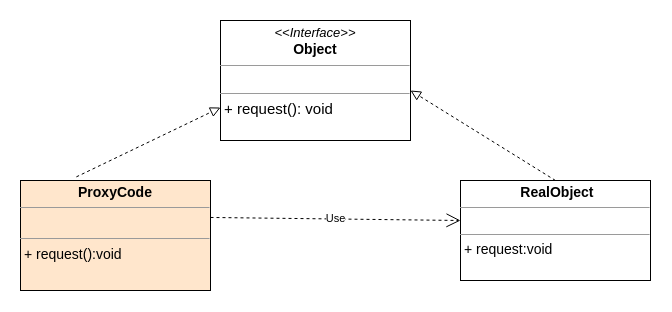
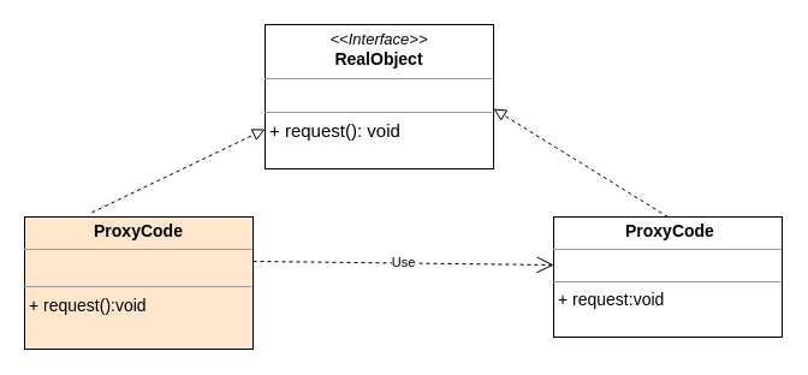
  <mxCell id="0" />
  <mxCell id="1" parent="0" />
  <mxCell id="2" value="&lt;p style=&quot;margin: 0px ; margin-top: 4px ; text-align: center&quot;&gt;&lt;b&gt;&lt;font style=&quot;font-size: 14px&quot;&gt;ProxyCode&lt;/font&gt;&lt;/b&gt;&lt;br&gt;&lt;/p&gt;&lt;hr size=&quot;1&quot;&gt;&lt;p style=&quot;margin: 0px ; margin-left: 4px&quot;&gt;&lt;/p&gt;&lt;font style=&quot;font-size: 14px&quot;&gt;&lt;br&gt;&lt;/font&gt;&lt;hr size=&quot;1&quot; style=&quot;font-size: 14px&quot;&gt;&lt;p style=&quot;margin: 0px ; margin-left: 4px&quot;&gt;&lt;font style=&quot;font-size: 14px&quot;&gt;+ request():void&lt;/font&gt;&lt;/p&gt;" style="verticalAlign=top;align=left;overflow=fill;fontSize=12;fontFamily=Helvetica;html=1;fillColor=#ffe6cc;" parent="1" vertex="1"><mxGeometry x="20" y="180" width="190" height="110" as="geometry" /></mxCell>
  <mxCell id="3" value="" style="endArrow=block;startArrow=none;endFill=0;startFill=0;endSize=8;html=1;verticalAlign=bottom;dashed=1;labelBackgroundColor=none;exitX=0.294;exitY=-0.033;exitDx=0;exitDy=0;exitPerimeter=0;entryX=0;entryY=0.588;entryDx=0;entryDy=0;entryPerimeter=0;" parent="1" source="2" edge="1"><mxGeometry width="160" relative="1" as="geometry"><mxPoint x="10" y="80" as="sourcePoint" /><mxPoint x="220" y="107.04" as="targetPoint" /></mxGeometry></mxCell>
  <mxCell id="4" value="" style="endArrow=block;startArrow=none;endFill=0;startFill=0;endSize=8;html=1;verticalAlign=bottom;dashed=1;labelBackgroundColor=none;exitX=0.5;exitY=0;exitDx=0;exitDy=0;entryX=1;entryY=0.5;entryDx=0;entryDy=0;" parent="1" source="5" edge="1"><mxGeometry width="160" relative="1" as="geometry"><mxPoint x="530" y="170" as="sourcePoint" /><mxPoint x="410" y="90" as="targetPoint" /></mxGeometry></mxCell>
- <mxCell id="5" value="&lt;p style=&quot;margin: 0px ; margin-top: 4px ; text-align: center&quot;&gt;&lt;span style=&quot;font-size: 14px&quot;&gt;&lt;b&gt;&amp;nbsp;RealObject&lt;/b&gt;&lt;/span&gt;&lt;br&gt;&lt;/p&gt;&lt;hr size=&quot;1&quot;&gt;&lt;p style=&quot;margin: 0px ; margin-left: 4px&quot;&gt;&lt;br&gt;&lt;/p&gt;&lt;hr size=&quot;1&quot;&gt;&lt;p style=&quot;margin: 0px ; margin-left: 4px&quot;&gt;&lt;font style=&quot;font-size: 14px&quot;&gt;+ request:void&lt;/font&gt;&lt;/p&gt;" style="verticalAlign=top;align=left;overflow=fill;fontSize=12;fontFamily=Helvetica;html=1;" parent="1" vertex="1"><mxGeometry x="460" y="180" width="190" height="100" as="geometry" /></mxCell>
- <mxCell id="6" value="&lt;p style=&quot;margin: 4px 0px 0px ; text-align: center ; font-size: 14px&quot;&gt;&lt;i style=&quot;font-size: 13px&quot;&gt;&amp;lt;&amp;lt;Interface&amp;gt;&amp;gt;&lt;/i&gt;&lt;br&gt;&lt;b&gt;Object&lt;/b&gt;&lt;/p&gt;&lt;hr size=&quot;1&quot; style=&quot;font-size: 14px&quot;&gt;&lt;p style=&quot;margin: 0px ; margin-left: 4px&quot;&gt;&lt;br&gt;&lt;/p&gt;&lt;hr size=&quot;1&quot;&gt;&lt;p style=&quot;margin: 0px 0px 0px 4px&quot;&gt;&lt;font style=&quot;font-size: 15px&quot;&gt;+ request(): void&lt;/font&gt;&lt;br&gt;&lt;/p&gt;" style="verticalAlign=top;align=left;overflow=fill;fontSize=12;fontFamily=Helvetica;html=1;" parent="1" vertex="1"><mxGeometry x="220" y="20" width="190" height="120" as="geometry" /></mxCell>
+ <mxCell id="5" value="&lt;p style=&quot;margin: 0px ; margin-top: 4px ; text-align: center&quot;&gt;&lt;span style=&quot;font-size: 14px&quot;&gt;&lt;b&gt;&amp;nbsp;ProxyCode&lt;/b&gt;&lt;/span&gt;&lt;br&gt;&lt;/p&gt;&lt;hr size=&quot;1&quot;&gt;&lt;p style=&quot;margin: 0px ; margin-left: 4px&quot;&gt;&lt;br&gt;&lt;/p&gt;&lt;hr size=&quot;1&quot;&gt;&lt;p style=&quot;margin: 0px ; margin-left: 4px&quot;&gt;&lt;font style=&quot;font-size: 14px&quot;&gt;+ request:void&lt;/font&gt;&lt;/p&gt;" style="verticalAlign=top;align=left;overflow=fill;fontSize=12;fontFamily=Helvetica;html=1;" parent="1" vertex="1"><mxGeometry x="460" y="180" width="190" height="100" as="geometry" /></mxCell>
+ <mxCell id="6" value="&lt;p style=&quot;margin: 4px 0px 0px ; text-align: center ; font-size: 14px&quot;&gt;&lt;i style=&quot;font-size: 13px&quot;&gt;&amp;lt;&amp;lt;Interface&amp;gt;&amp;gt;&lt;/i&gt;&lt;br&gt;&lt;b&gt;RealObject&lt;/b&gt;&lt;/p&gt;&lt;hr size=&quot;1&quot; style=&quot;font-size: 14px&quot;&gt;&lt;p style=&quot;margin: 0px ; margin-left: 4px&quot;&gt;&lt;br&gt;&lt;/p&gt;&lt;hr size=&quot;1&quot;&gt;&lt;p style=&quot;margin: 0px 0px 0px 4px&quot;&gt;&lt;font style=&quot;font-size: 15px&quot;&gt;+ request(): void&lt;/font&gt;&lt;br&gt;&lt;/p&gt;" style="verticalAlign=top;align=left;overflow=fill;fontSize=12;fontFamily=Helvetica;html=1;" parent="1" vertex="1"><mxGeometry x="220" y="20" width="190" height="120" as="geometry" /></mxCell>
  <mxCell id="7" value="Use" style="endArrow=open;endSize=12;dashed=1;html=1;exitX=1;exitY=0.336;exitDx=0;exitDy=0;exitPerimeter=0;" edge="1" parent="1" source="2"><mxGeometry width="160" relative="1" as="geometry"><mxPoint x="280" y="220" as="sourcePoint" /><mxPoint x="460" y="220" as="targetPoint" /></mxGeometry></mxCell>
